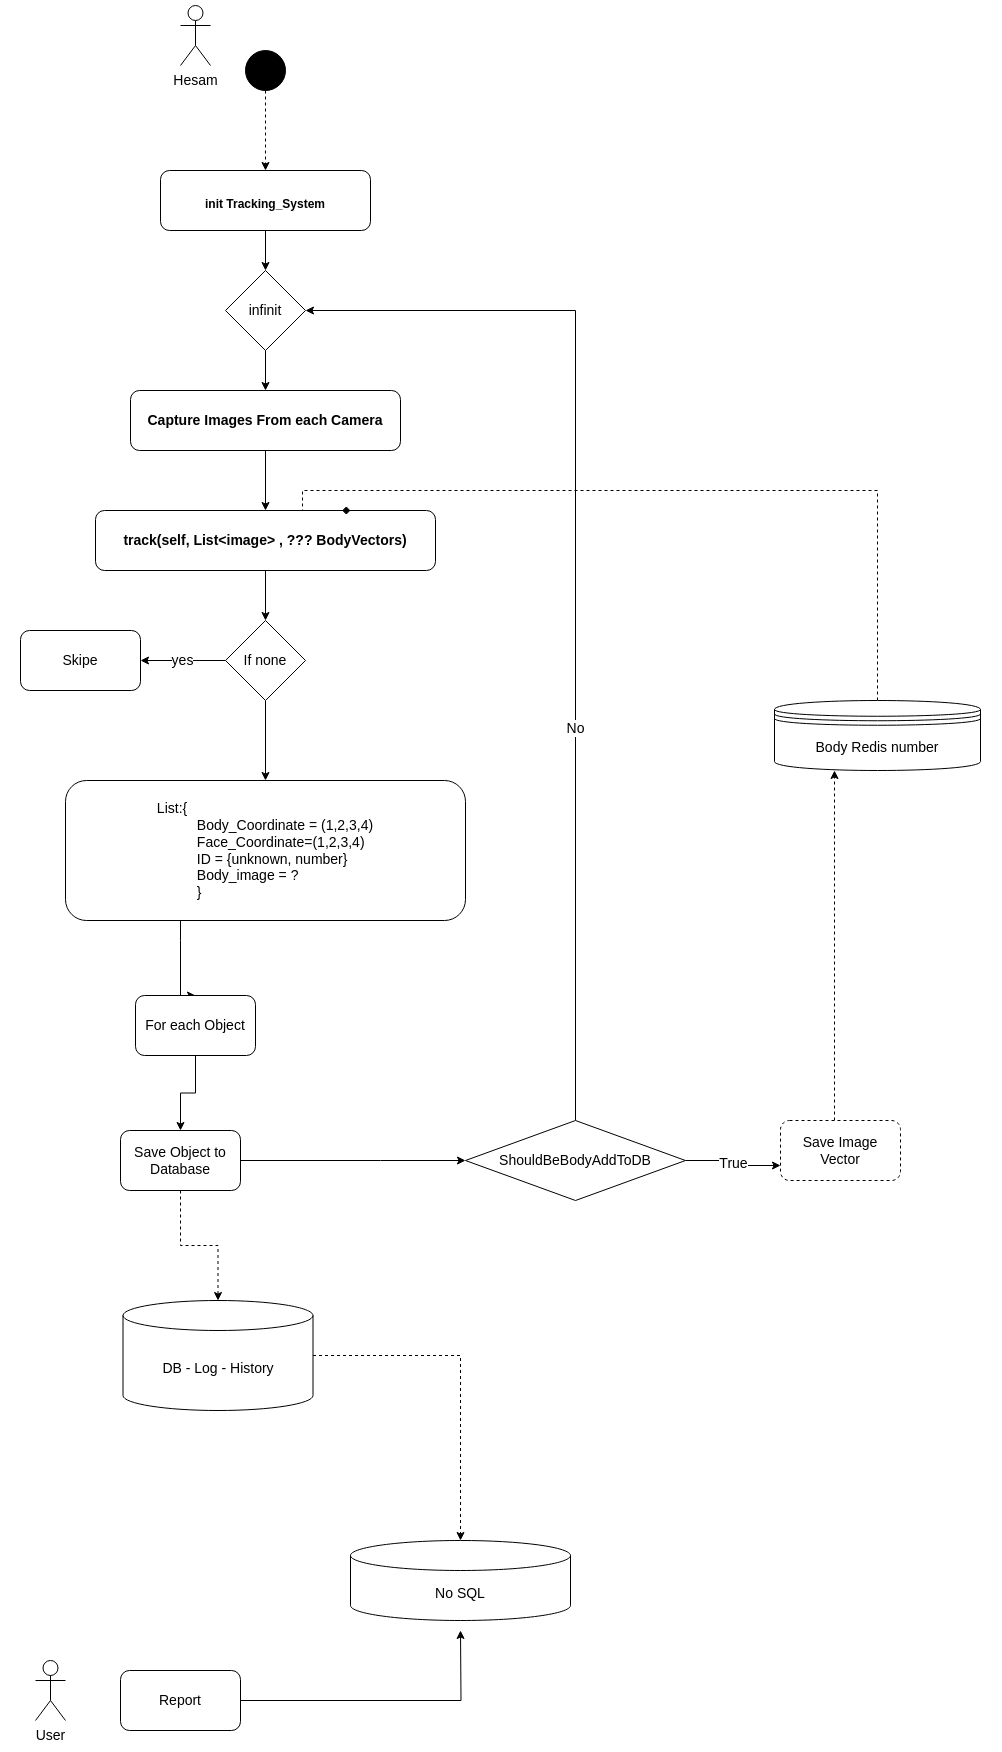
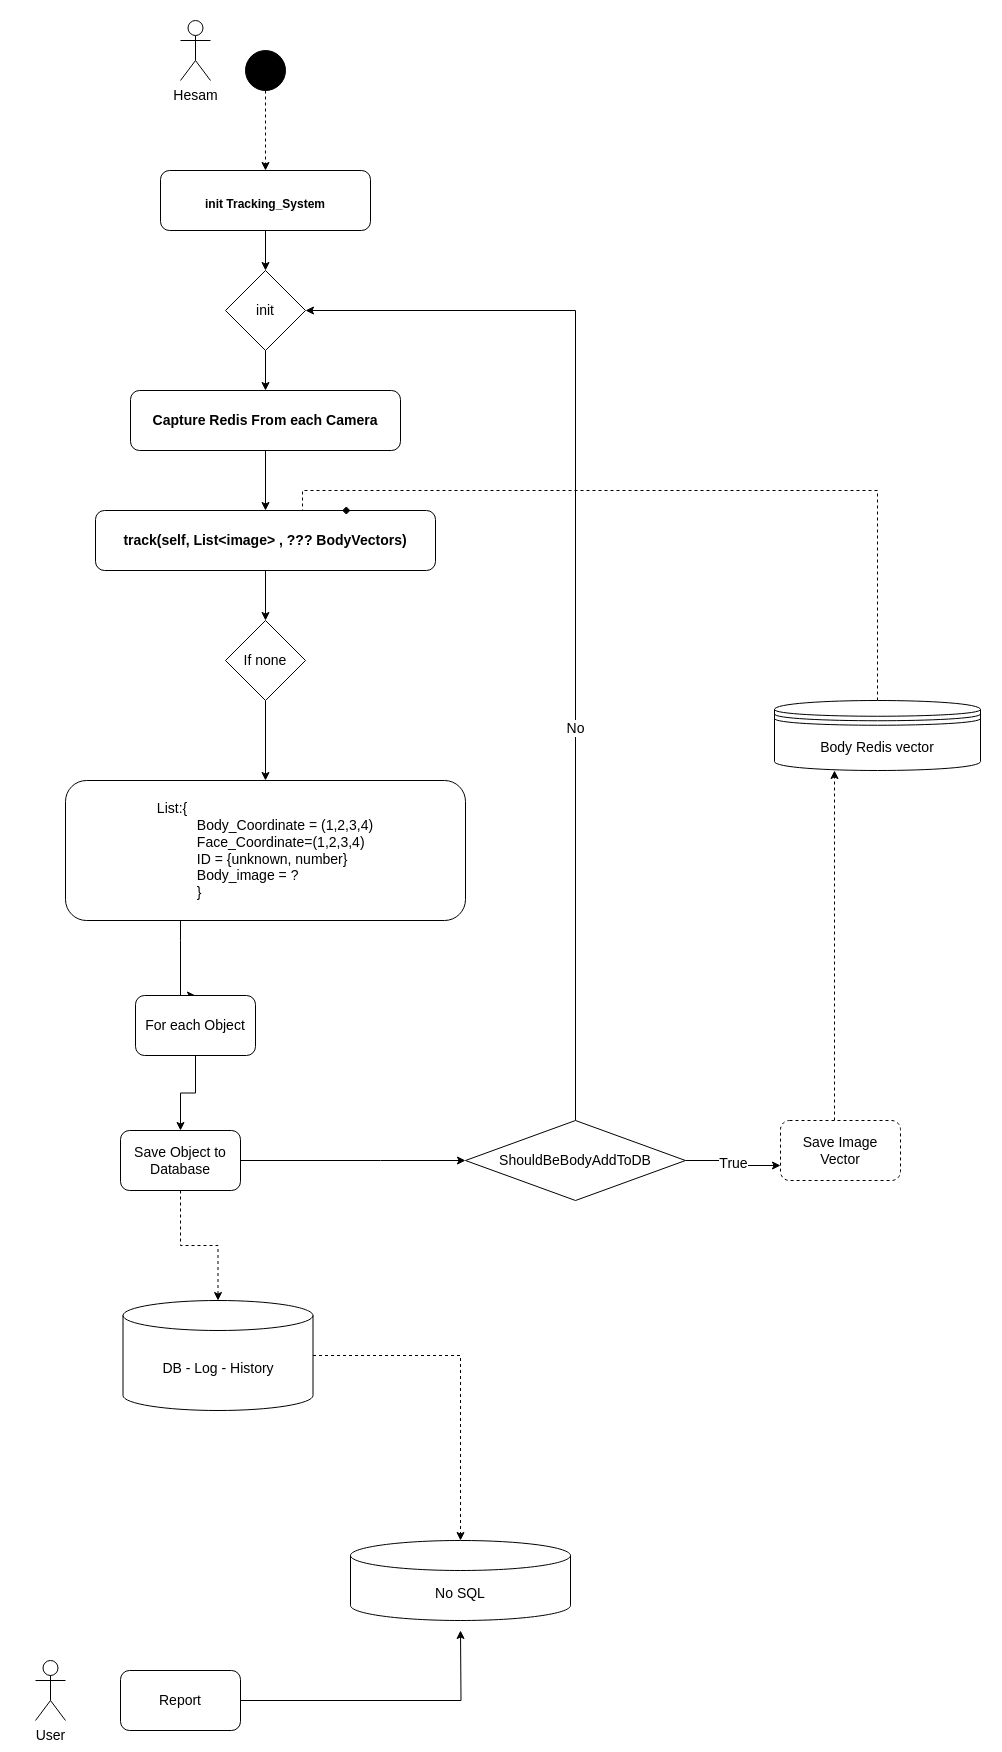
  <mxCell id="0" />
  <mxCell id="1" parent="0" />
  <mxCell id="2" style="edgeStyle=orthogonalEdgeStyle;rounded=0;orthogonalLoop=1;jettySize=auto;html=1;entryX=0.5;entryY=0;entryDx=0;entryDy=0;fontSize=14;" parent="1" source="3" target="7" edge="1"><mxGeometry relative="1" as="geometry" /></mxCell>
  <mxCell id="3" value="&lt;span style=&quot;font-size: 12px; font-weight: 700;&quot;&gt;init Tracking_System&lt;/span&gt;" style="rounded=1;whiteSpace=wrap;html=1;fontSize=21;" parent="1" vertex="1"><mxGeometry x="160" y="170" width="210" height="60" as="geometry" /></mxCell>
  <mxCell id="4" style="edgeStyle=orthogonalEdgeStyle;rounded=0;orthogonalLoop=1;jettySize=auto;html=1;entryX=0.5;entryY=0;entryDx=0;entryDy=0;fontSize=14;" parent="1" source="5" target="13" edge="1"><mxGeometry relative="1" as="geometry" /></mxCell>
  <mxCell id="5" value="track(self, List&amp;lt;image&amp;gt; , ??? BodyVectors)" style="rounded=1;whiteSpace=wrap;html=1;fontSize=14;fontStyle=1" parent="1" vertex="1"><mxGeometry x="95" y="510" width="340" height="60" as="geometry" /></mxCell>
  <mxCell id="6" style="edgeStyle=orthogonalEdgeStyle;rounded=0;orthogonalLoop=1;jettySize=auto;html=1;entryX=0.5;entryY=0;entryDx=0;entryDy=0;fontSize=14;" parent="1" source="7" target="9" edge="1"><mxGeometry relative="1" as="geometry" /></mxCell>
- <mxCell id="7" value="infinit" style="rhombus;whiteSpace=wrap;html=1;fontSize=14;" parent="1" vertex="1"><mxGeometry x="225" y="270" width="80" height="80" as="geometry" /></mxCell>
+ <mxCell id="7" value="init" style="rhombus;whiteSpace=wrap;html=1;fontSize=14;" parent="1" vertex="1"><mxGeometry x="225" y="270" width="80" height="80" as="geometry" /></mxCell>
  <mxCell id="8" style="edgeStyle=orthogonalEdgeStyle;rounded=0;orthogonalLoop=1;jettySize=auto;html=1;fontSize=14;" parent="1" source="9" target="5" edge="1"><mxGeometry relative="1" as="geometry" /></mxCell>
- <mxCell id="9" value="Capture&lt;span&gt; &lt;/span&gt;Images From each Camera" style="rounded=1;whiteSpace=wrap;html=1;fontSize=14;fontStyle=1" parent="1" vertex="1"><mxGeometry x="130" y="390" width="270" height="60" as="geometry" /></mxCell>
- <mxCell id="10" value="Skipe" style="rounded=1;whiteSpace=wrap;html=1;fontSize=14;" parent="1" vertex="1"><mxGeometry x="20" y="630" width="120" height="60" as="geometry" /></mxCell>
- <mxCell id="11" value="yes" style="edgeStyle=orthogonalEdgeStyle;rounded=0;orthogonalLoop=1;jettySize=auto;html=1;fontSize=14;" parent="1" source="13" target="10" edge="1"><mxGeometry relative="1" as="geometry" /></mxCell>
+ <mxCell id="9" value="Capture&lt;span&gt; &lt;/span&gt;Redis From each Camera" style="rounded=1;whiteSpace=wrap;html=1;fontSize=14;fontStyle=1" parent="1" vertex="1"><mxGeometry x="130" y="390" width="270" height="60" as="geometry" /></mxCell>
  <mxCell id="12" style="edgeStyle=orthogonalEdgeStyle;rounded=0;orthogonalLoop=1;jettySize=auto;html=1;entryX=0.5;entryY=0;entryDx=0;entryDy=0;fontSize=14;" parent="1" source="13" target="16" edge="1"><mxGeometry relative="1" as="geometry" /></mxCell>
  <mxCell id="13" value="If none" style="rhombus;whiteSpace=wrap;html=1;fontSize=14;" parent="1" vertex="1"><mxGeometry x="225" y="620" width="80" height="80" as="geometry" /></mxCell>
  <mxCell id="14" style="edgeStyle=orthogonalEdgeStyle;rounded=0;orthogonalLoop=1;jettySize=auto;html=1;entryX=0.5;entryY=0;entryDx=0;entryDy=0;fontSize=14;" parent="1" source="16" target="24" edge="1"><mxGeometry relative="1" as="geometry"><Array as="points"><mxPoint x="180" y="940" /><mxPoint x="180" y="940" /></Array></mxGeometry></mxCell>
  <mxCell id="15" style="edgeStyle=orthogonalEdgeStyle;rounded=0;orthogonalLoop=1;jettySize=auto;html=1;fontSize=14;" parent="1" source="26" target="20" edge="1"><mxGeometry relative="1" as="geometry"><Array as="points"><mxPoint x="380" y="1160" /></Array></mxGeometry></mxCell>
  <mxCell id="16" value="&lt;div style=&quot;text-align: left;&quot;&gt;&lt;span style=&quot;background-color: initial;&quot;&gt;List:{&lt;/span&gt;&lt;/div&gt;&lt;blockquote style=&quot;margin: 0 0 0 40px; border: none; padding: 0px;&quot;&gt;&lt;div style=&quot;text-align: left;&quot;&gt;&lt;span style=&quot;background-color: initial;&quot;&gt;Body_Coordinate = (1,2,3,4)&lt;/span&gt;&lt;/div&gt;&lt;div style=&quot;text-align: left;&quot;&gt;&lt;span style=&quot;background-color: initial;&quot;&gt;Face_Coordinate=(1,2,3,4)&lt;/span&gt;&lt;/div&gt;&lt;div style=&quot;text-align: left;&quot;&gt;&lt;span style=&quot;background-color: initial;&quot;&gt;ID = {unknown, number}&lt;/span&gt;&lt;/div&gt;&lt;div style=&quot;text-align: left;&quot;&gt;&lt;span style=&quot;background-color: initial;&quot;&gt;Body_image = ?&lt;/span&gt;&lt;br&gt;&lt;/div&gt;&lt;div style=&quot;text-align: left;&quot;&gt;&lt;span style=&quot;background-color: initial;&quot;&gt;}&lt;/span&gt;&lt;br&gt;&lt;/div&gt;&lt;/blockquote&gt;" style="rounded=1;whiteSpace=wrap;html=1;fontSize=14;" parent="1" vertex="1"><mxGeometry x="65" y="780" width="400" height="140" as="geometry" /></mxCell>
  <mxCell id="17" value="True" style="edgeStyle=orthogonalEdgeStyle;rounded=0;orthogonalLoop=1;jettySize=auto;html=1;fontSize=14;entryX=0;entryY=0.75;entryDx=0;entryDy=0;" parent="1" source="20" target="22" edge="1"><mxGeometry relative="1" as="geometry"><mxPoint x="355" y="1380" as="targetPoint" /></mxGeometry></mxCell>
  <mxCell id="18" style="edgeStyle=orthogonalEdgeStyle;rounded=0;orthogonalLoop=1;jettySize=auto;html=1;fontSize=14;entryX=1;entryY=0.5;entryDx=0;entryDy=0;" parent="1" source="20" target="7" edge="1"><mxGeometry relative="1" as="geometry"><mxPoint x="400" y="1310" as="targetPoint" /><Array as="points"><mxPoint x="575" y="310" /></Array></mxGeometry></mxCell>
  <mxCell id="19" value="No" style="edgeLabel;html=1;align=center;verticalAlign=middle;resizable=0;points=[];fontSize=14;" parent="18" vertex="1" connectable="0"><mxGeometry x="-0.273" y="1" relative="1" as="geometry"><mxPoint as="offset" /></mxGeometry></mxCell>
  <mxCell id="20" value="&lt;span style=&quot;text-align: left;&quot;&gt;ShouldBeBodyAddToDB&lt;/span&gt;" style="rhombus;whiteSpace=wrap;html=1;fontSize=14;" parent="1" vertex="1"><mxGeometry x="465" y="1120" width="220" height="80" as="geometry" /></mxCell>
  <mxCell id="21" style="edgeStyle=orthogonalEdgeStyle;rounded=0;orthogonalLoop=1;jettySize=auto;html=1;fontSize=14;dashed=1;" parent="1" source="22" target="28" edge="1"><mxGeometry relative="1" as="geometry"><Array as="points"><mxPoint x="834" y="870" /><mxPoint x="834" y="870" /></Array></mxGeometry></mxCell>
  <mxCell id="22" value="Save Image Vector" style="rounded=1;whiteSpace=wrap;html=1;fontSize=14;dashed=1;" parent="1" vertex="1"><mxGeometry x="780" y="1120" width="120" height="60" as="geometry" /></mxCell>
  <mxCell id="23" style="edgeStyle=orthogonalEdgeStyle;rounded=0;orthogonalLoop=1;jettySize=auto;html=1;fontSize=14;" parent="1" source="24" target="26" edge="1"><mxGeometry relative="1" as="geometry" /></mxCell>
  <mxCell id="24" value="For each Object" style="rounded=1;whiteSpace=wrap;html=1;fontSize=14;" parent="1" vertex="1"><mxGeometry x="135" y="995" width="120" height="60" as="geometry" /></mxCell>
  <mxCell id="25" style="edgeStyle=orthogonalEdgeStyle;rounded=0;orthogonalLoop=1;jettySize=auto;html=1;fontSize=14;dashed=1;" parent="1" source="26" target="30" edge="1"><mxGeometry relative="1" as="geometry" /></mxCell>
  <mxCell id="26" value="Save Object to Database" style="rounded=1;whiteSpace=wrap;html=1;fontSize=14;" parent="1" vertex="1"><mxGeometry x="120" y="1130" width="120" height="60" as="geometry" /></mxCell>
  <mxCell id="27" style="edgeStyle=orthogonalEdgeStyle;rounded=0;orthogonalLoop=1;jettySize=auto;html=1;entryX=0.75;entryY=0;entryDx=0;entryDy=0;dashed=1;fontSize=14;endArrow=diamond;" parent="1" source="28" target="5" edge="1"><mxGeometry relative="1" as="geometry"><Array as="points"><mxPoint x="877" y="490" /><mxPoint x="302" y="490" /></Array></mxGeometry></mxCell>
- <mxCell id="28" value="Body Redis number" style="shape=datastore;whiteSpace=wrap;html=1;fontSize=14;" parent="1" vertex="1"><mxGeometry x="774" y="700" width="206" height="70" as="geometry" /></mxCell>
+ <mxCell id="28" value="Body Redis vector" style="shape=datastore;whiteSpace=wrap;html=1;fontSize=14;" parent="1" vertex="1"><mxGeometry x="774" y="700" width="206" height="70" as="geometry" /></mxCell>
  <mxCell id="29" style="edgeStyle=orthogonalEdgeStyle;rounded=0;orthogonalLoop=1;jettySize=auto;html=1;dashed=1;fontSize=14;" parent="1" source="30" target="31" edge="1"><mxGeometry relative="1" as="geometry" /></mxCell>
  <mxCell id="30" value="DB - Log - History" style="shape=cylinder3;whiteSpace=wrap;html=1;boundedLbl=1;backgroundOutline=1;size=15;fontSize=14;" parent="1" vertex="1"><mxGeometry x="122.5" y="1300" width="190" height="110" as="geometry" /></mxCell>
  <mxCell id="31" value="No SQL" style="shape=cylinder3;whiteSpace=wrap;html=1;boundedLbl=1;backgroundOutline=1;size=15;fontSize=14;" parent="1" vertex="1"><mxGeometry x="350" y="1540" width="220" height="80" as="geometry" /></mxCell>
  <mxCell id="32" value="User" style="shape=umlActor;verticalLabelPosition=bottom;verticalAlign=top;html=1;outlineConnect=0;fontSize=14;" parent="1" vertex="1"><mxGeometry x="35" y="1660" width="30" height="60" as="geometry" /></mxCell>
  <mxCell id="33" style="edgeStyle=orthogonalEdgeStyle;rounded=0;orthogonalLoop=1;jettySize=auto;html=1;fontSize=14;" parent="1" source="34" edge="1"><mxGeometry relative="1" as="geometry"><mxPoint x="460" y="1630" as="targetPoint" /></mxGeometry></mxCell>
  <mxCell id="34" value="Report" style="rounded=1;whiteSpace=wrap;html=1;fontSize=14;" parent="1" vertex="1"><mxGeometry x="120" y="1670" width="120" height="60" as="geometry" /></mxCell>
- <mxCell id="35" value="Hesam" style="shape=umlActor;verticalLabelPosition=bottom;verticalAlign=top;html=1;outlineConnect=0;fontSize=14;" parent="1" vertex="1"><mxGeometry x="180" y="5" width="30" height="60" as="geometry" /></mxCell>
+ <mxCell id="35" value="Hesam" style="shape=umlActor;verticalLabelPosition=bottom;verticalAlign=top;html=1;outlineConnect=0;fontSize=14;" parent="1" vertex="1"><mxGeometry x="180" y="20" width="30" height="60" as="geometry" /></mxCell>
  <mxCell id="36" style="edgeStyle=orthogonalEdgeStyle;rounded=0;orthogonalLoop=1;jettySize=auto;html=1;dashed=1;fontSize=14;" parent="1" source="37" target="3" edge="1"><mxGeometry relative="1" as="geometry" /></mxCell>
  <mxCell id="37" value="" style="ellipse;whiteSpace=wrap;html=1;aspect=fixed;fontSize=14;fillColor=#000000;" parent="1" vertex="1"><mxGeometry x="245" y="50" width="40" height="40" as="geometry" /></mxCell>
